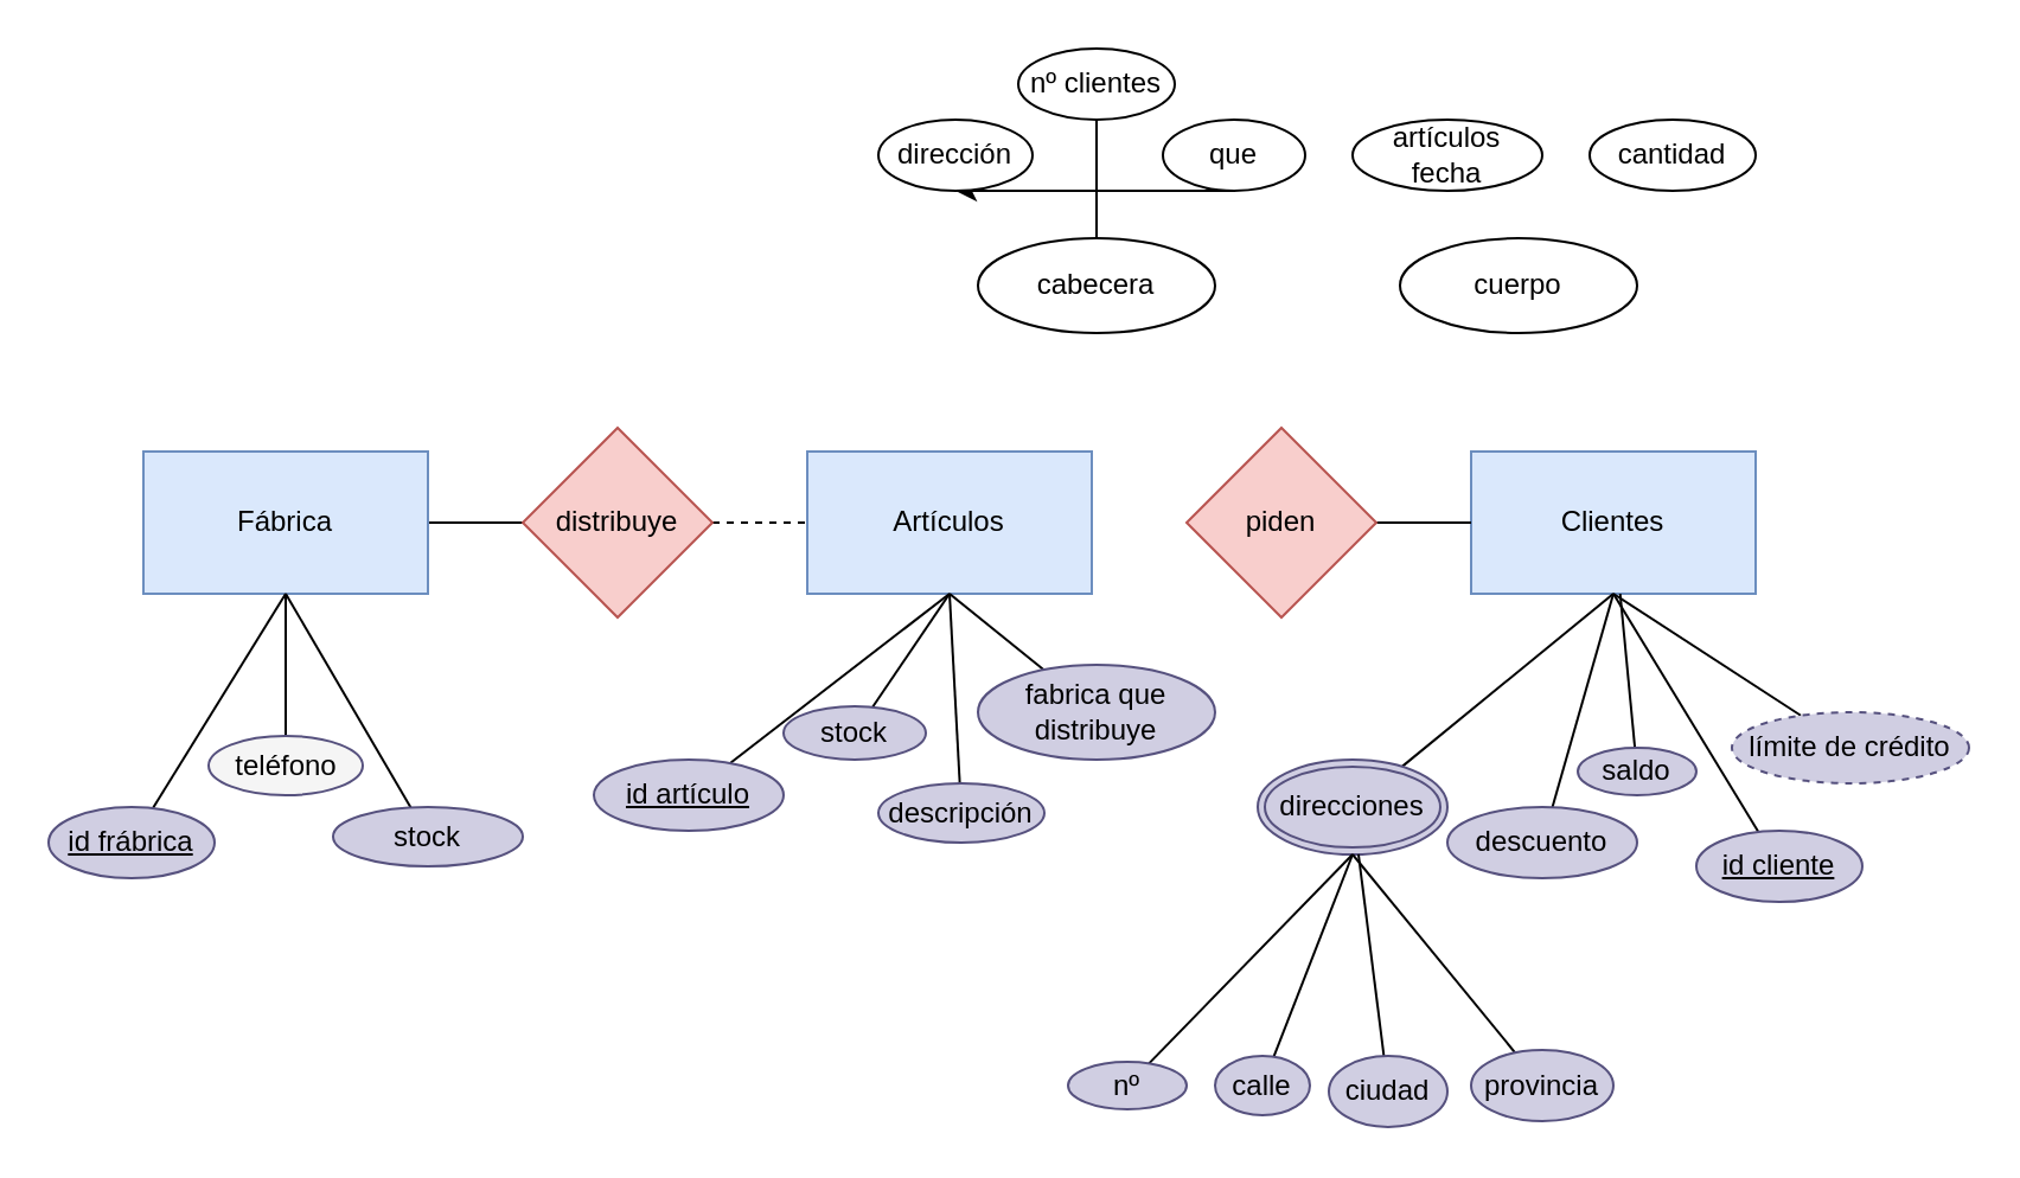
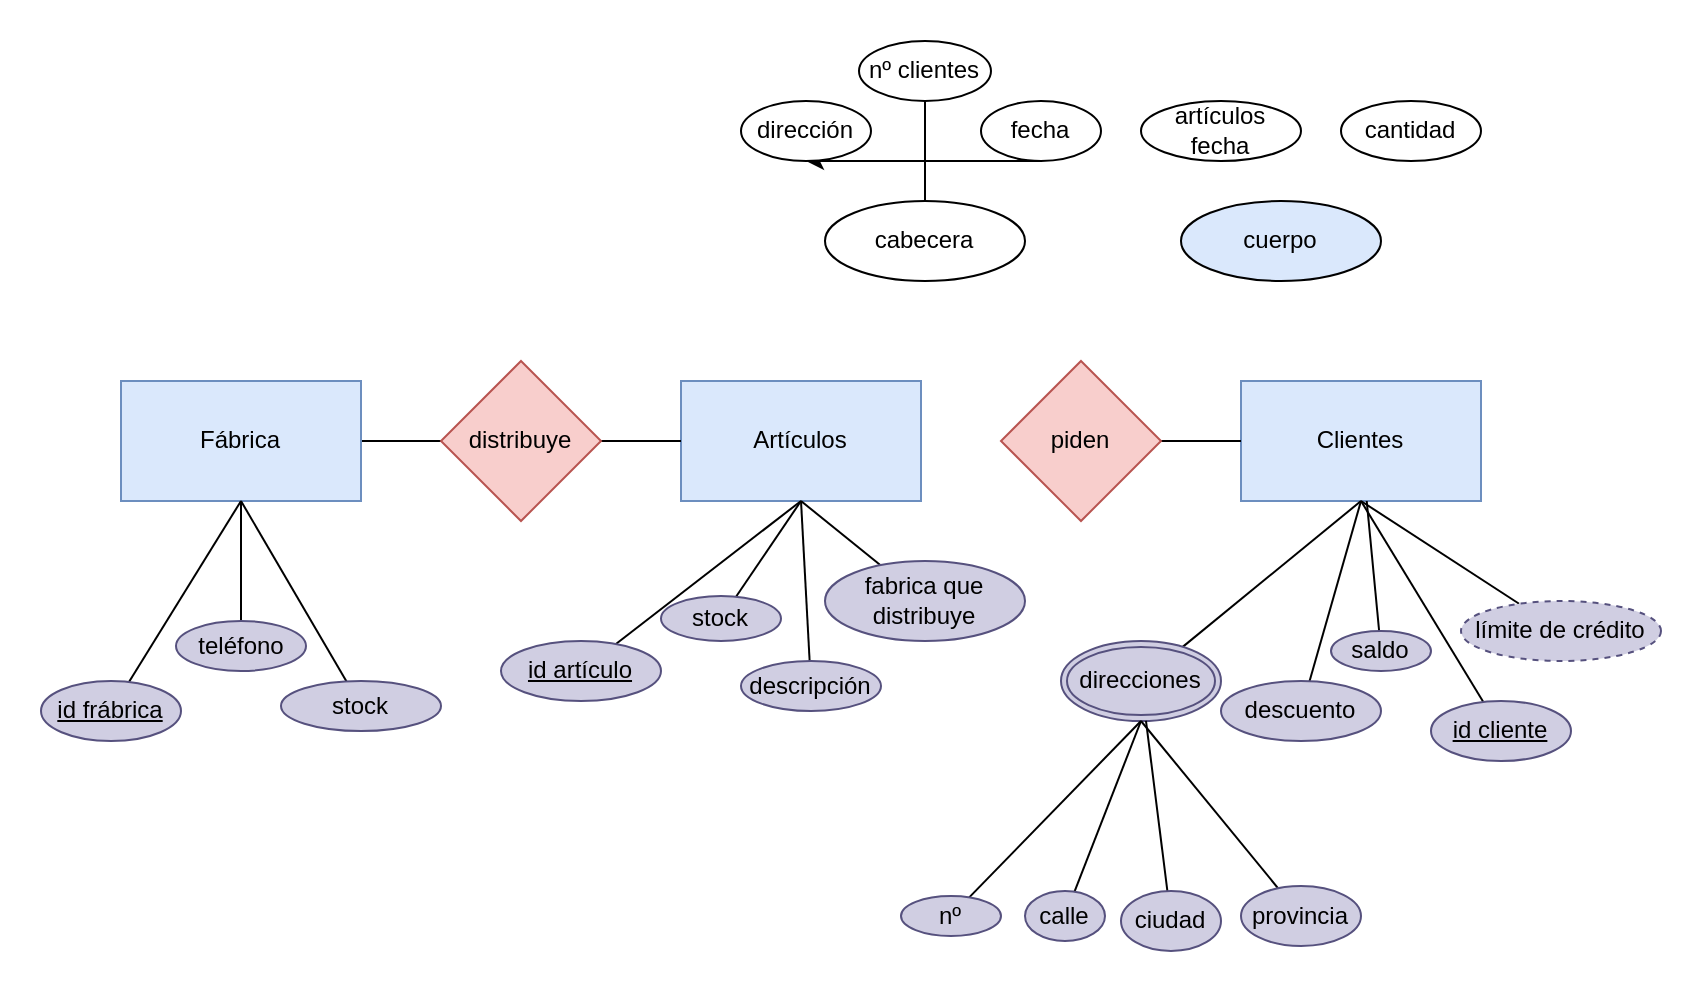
  <mxCell id="0" />
  <mxCell id="1" parent="0" />
  <mxCell id="2" value="Clientes" style="rounded=0;whiteSpace=wrap;html=1;fillColor=#dae8fc;strokeColor=#6c8ebf;" parent="1" vertex="1"><mxGeometry x="620" y="190" width="120" height="60" as="geometry" /></mxCell>
  <mxCell id="3" value="Artículos" style="rounded=0;whiteSpace=wrap;html=1;fillColor=#dae8fc;strokeColor=#6c8ebf;" parent="1" vertex="1"><mxGeometry x="340" y="190" width="120" height="60" as="geometry" /></mxCell>
  <mxCell id="4" style="edgeStyle=orthogonalEdgeStyle;rounded=0;orthogonalLoop=1;jettySize=auto;html=1;endArrow=none;endFill=0;" edge="1" parent="1" source="5" target="8"><mxGeometry relative="1" as="geometry" /></mxCell>
  <mxCell id="5" value="Fábrica" style="rounded=0;whiteSpace=wrap;html=1;fillColor=#dae8fc;strokeColor=#6c8ebf;" parent="1" vertex="1"><mxGeometry x="60" y="190" width="120" height="60" as="geometry" /></mxCell>
  <mxCell id="6" style="edgeStyle=orthogonalEdgeStyle;rounded=0;orthogonalLoop=1;jettySize=auto;html=1;exitX=0.5;exitY=1;exitDx=0;exitDy=0;" parent="1" edge="1"><mxGeometry relative="1" as="geometry"><mxPoint x="424" y="250" as="sourcePoint" /><mxPoint x="424" y="250" as="targetPoint" /></mxGeometry></mxCell>
- <mxCell id="7" style="edgeStyle=orthogonalEdgeStyle;rounded=0;orthogonalLoop=1;jettySize=auto;html=1;endArrow=none;endFill=0;dashed=1;" edge="1" parent="1" source="8" target="3"><mxGeometry relative="1" as="geometry" /></mxCell>
+ <mxCell id="7" style="edgeStyle=orthogonalEdgeStyle;rounded=0;orthogonalLoop=1;jettySize=auto;html=1;endArrow=none;endFill=0;" edge="1" parent="1" source="8" target="3"><mxGeometry relative="1" as="geometry" /></mxCell>
  <mxCell id="8" value="distribuye" style="rhombus;whiteSpace=wrap;html=1;fillColor=#f8cecc;strokeColor=#b85450;" parent="1" vertex="1"><mxGeometry x="220" y="180" width="80" height="80" as="geometry" /></mxCell>
  <mxCell id="9" style="edgeStyle=orthogonalEdgeStyle;rounded=0;orthogonalLoop=1;jettySize=auto;html=1;endArrow=none;endFill=0;" edge="1" parent="1" source="10" target="2"><mxGeometry relative="1" as="geometry" /></mxCell>
  <mxCell id="10" value="piden" style="rhombus;whiteSpace=wrap;html=1;fillColor=#f8cecc;strokeColor=#b85450;" vertex="1" parent="1"><mxGeometry x="500" y="180" width="80" height="80" as="geometry" /></mxCell>
  <mxCell id="11" style="rounded=0;orthogonalLoop=1;jettySize=auto;html=1;entryX=0.5;entryY=1;entryDx=0;entryDy=0;endArrow=none;endFill=0;" edge="1" parent="1" source="12" target="2"><mxGeometry relative="1" as="geometry" /></mxCell>
  <mxCell id="12" value="descuento" style="ellipse;whiteSpace=wrap;html=1;align=center;fillColor=#d0cee2;strokeColor=#56517e;" vertex="1" parent="1"><mxGeometry x="610" y="340" width="80" height="30" as="geometry" /></mxCell>
  <mxCell id="13" style="rounded=0;orthogonalLoop=1;jettySize=auto;html=1;entryX=0.5;entryY=1;entryDx=0;entryDy=0;endArrow=none;endFill=0;" edge="1" parent="1" source="14" target="2"><mxGeometry relative="1" as="geometry" /></mxCell>
  <mxCell id="14" value="id cliente" style="ellipse;whiteSpace=wrap;html=1;align=center;fontStyle=4;fillColor=#d0cee2;strokeColor=#56517e;" vertex="1" parent="1"><mxGeometry x="715" y="350" width="70" height="30" as="geometry" /></mxCell>
  <mxCell id="15" style="rounded=0;orthogonalLoop=1;jettySize=auto;html=1;entryX=0.5;entryY=1;entryDx=0;entryDy=0;endArrow=none;endFill=0;" edge="1" parent="1" source="16" target="2"><mxGeometry relative="1" as="geometry" /></mxCell>
  <mxCell id="16" value="direcciones " style="ellipse;shape=doubleEllipse;margin=3;whiteSpace=wrap;html=1;align=center;fillColor=#d0cee2;strokeColor=#56517e;" vertex="1" parent="1"><mxGeometry x="530" y="320" width="80" height="40" as="geometry" /></mxCell>
  <mxCell id="17" style="rounded=0;orthogonalLoop=1;jettySize=auto;html=1;endArrow=none;endFill=0;" edge="1" parent="1" source="18" target="2"><mxGeometry relative="1" as="geometry" /></mxCell>
  <mxCell id="18" value="saldo" style="ellipse;whiteSpace=wrap;html=1;align=center;fillColor=#d0cee2;strokeColor=#56517e;" vertex="1" parent="1"><mxGeometry x="665" y="315" width="50" height="20" as="geometry" /></mxCell>
  <mxCell id="19" style="rounded=0;orthogonalLoop=1;jettySize=auto;html=1;entryX=0.5;entryY=1;entryDx=0;entryDy=0;endArrow=none;endFill=0;" edge="1" parent="1" source="20" target="3"><mxGeometry relative="1" as="geometry" /></mxCell>
  <mxCell id="20" value="id artículo" style="ellipse;whiteSpace=wrap;html=1;align=center;fontStyle=4;fillColor=#d0cee2;strokeColor=#56517e;" vertex="1" parent="1"><mxGeometry x="250" y="320" width="80" height="30" as="geometry" /></mxCell>
  <mxCell id="21" style="rounded=0;orthogonalLoop=1;jettySize=auto;html=1;endArrow=none;endFill=0;entryX=0.5;entryY=1;entryDx=0;entryDy=0;" edge="1" parent="1" source="22" target="2"><mxGeometry relative="1" as="geometry" /></mxCell>
  <mxCell id="22" value="límite de crédito" style="ellipse;whiteSpace=wrap;html=1;align=center;dashed=1;fillColor=#d0cee2;strokeColor=#56517e;" vertex="1" parent="1"><mxGeometry x="730" y="300" width="100" height="30" as="geometry" /></mxCell>
  <mxCell id="23" style="rounded=0;orthogonalLoop=1;jettySize=auto;html=1;endArrow=none;endFill=0;" edge="1" parent="1" source="24"><mxGeometry relative="1" as="geometry"><mxPoint x="400" y="250" as="targetPoint" /></mxGeometry></mxCell>
  <mxCell id="24" value="descripción" style="ellipse;whiteSpace=wrap;html=1;align=center;fillColor=#d0cee2;strokeColor=#56517e;" vertex="1" parent="1"><mxGeometry x="370" y="330" width="70" height="25" as="geometry" /></mxCell>
  <mxCell id="25" style="rounded=0;orthogonalLoop=1;jettySize=auto;html=1;entryX=0.5;entryY=1;entryDx=0;entryDy=0;endArrow=none;endFill=0;" edge="1" parent="1" source="26" target="3"><mxGeometry relative="1" as="geometry" /></mxCell>
  <mxCell id="26" value="stock" style="ellipse;whiteSpace=wrap;html=1;align=center;fillColor=#d0cee2;strokeColor=#56517e;" vertex="1" parent="1"><mxGeometry x="330" y="297.5" width="60" height="22.5" as="geometry" /></mxCell>
  <mxCell id="27" style="rounded=0;orthogonalLoop=1;jettySize=auto;html=1;entryX=0.5;entryY=1;entryDx=0;entryDy=0;endArrow=none;endFill=0;" edge="1" parent="1" source="28" target="3"><mxGeometry relative="1" as="geometry" /></mxCell>
  <mxCell id="28" value="fabrica que distribuye" style="ellipse;whiteSpace=wrap;html=1;align=center;fillColor=#d0cee2;strokeColor=#56517e;" vertex="1" parent="1"><mxGeometry x="412" y="280" width="100" height="40" as="geometry" /></mxCell>
  <mxCell id="29" style="rounded=0;orthogonalLoop=1;jettySize=auto;html=1;entryX=0.5;entryY=1;entryDx=0;entryDy=0;endArrow=none;endFill=0;" edge="1" parent="1" source="30" target="5"><mxGeometry relative="1" as="geometry" /></mxCell>
  <mxCell id="30" value="id frábrica" style="ellipse;whiteSpace=wrap;html=1;align=center;fontStyle=4;fillColor=#d0cee2;strokeColor=#56517e;" vertex="1" parent="1"><mxGeometry x="20" y="340" width="70" height="30" as="geometry" /></mxCell>
  <mxCell id="31" style="rounded=0;orthogonalLoop=1;jettySize=auto;html=1;entryX=0.5;entryY=1;entryDx=0;entryDy=0;endArrow=none;endFill=0;" edge="1" parent="1" source="32" target="5"><mxGeometry relative="1" as="geometry" /></mxCell>
- <mxCell id="32" value="teléfono" style="ellipse;whiteSpace=wrap;html=1;align=center;fillColor=#f5f5f5;strokeColor=#56517e;" vertex="1" parent="1"><mxGeometry x="87.5" y="310" width="65" height="25" as="geometry" /></mxCell>
+ <mxCell id="32" value="teléfono" style="ellipse;whiteSpace=wrap;html=1;align=center;fillColor=#d0cee2;strokeColor=#56517e;" vertex="1" parent="1"><mxGeometry x="87.5" y="310" width="65" height="25" as="geometry" /></mxCell>
  <mxCell id="33" style="rounded=0;orthogonalLoop=1;jettySize=auto;html=1;entryX=0.5;entryY=1;entryDx=0;entryDy=0;endArrow=none;endFill=0;" edge="1" parent="1" source="34" target="5"><mxGeometry relative="1" as="geometry" /></mxCell>
  <mxCell id="34" value="stock" style="ellipse;whiteSpace=wrap;html=1;align=center;fillColor=#d0cee2;strokeColor=#56517e;" vertex="1" parent="1"><mxGeometry x="140" y="340" width="80" height="25" as="geometry" /></mxCell>
  <mxCell id="35" style="rounded=0;orthogonalLoop=1;jettySize=auto;html=1;endArrow=none;endFill=0;" edge="1" parent="1" source="36"><mxGeometry relative="1" as="geometry"><mxPoint x="570" y="360" as="targetPoint" /></mxGeometry></mxCell>
  <mxCell id="36" value="calle" style="ellipse;whiteSpace=wrap;html=1;align=center;fillColor=#d0cee2;strokeColor=#56517e;" vertex="1" parent="1"><mxGeometry x="512" y="445" width="40" height="25" as="geometry" /></mxCell>
  <mxCell id="37" style="rounded=0;orthogonalLoop=1;jettySize=auto;html=1;endArrow=none;endFill=0;" edge="1" parent="1" source="38" target="16"><mxGeometry relative="1" as="geometry" /></mxCell>
  <mxCell id="38" value="ciudad" style="ellipse;whiteSpace=wrap;html=1;align=center;fillColor=#d0cee2;strokeColor=#56517e;" vertex="1" parent="1"><mxGeometry x="560" y="445" width="50" height="30" as="geometry" /></mxCell>
  <mxCell id="39" style="rounded=0;orthogonalLoop=1;jettySize=auto;html=1;entryX=0.5;entryY=1;entryDx=0;entryDy=0;endArrow=none;endFill=0;" edge="1" parent="1" source="40" target="16"><mxGeometry relative="1" as="geometry" /></mxCell>
  <mxCell id="40" value="provincia" style="ellipse;whiteSpace=wrap;html=1;align=center;fillColor=#d0cee2;strokeColor=#56517e;" vertex="1" parent="1"><mxGeometry x="620" y="442.5" width="60" height="30" as="geometry" /></mxCell>
  <mxCell id="41" style="rounded=0;orthogonalLoop=1;jettySize=auto;html=1;entryX=0.5;entryY=1;entryDx=0;entryDy=0;endArrow=none;endFill=0;" edge="1" parent="1" source="42" target="16"><mxGeometry relative="1" as="geometry" /></mxCell>
  <mxCell id="42" value="nº" style="ellipse;whiteSpace=wrap;html=1;align=center;fillColor=#d0cee2;strokeColor=#56517e;" vertex="1" parent="1"><mxGeometry x="450" y="447.5" width="50" height="20" as="geometry" /></mxCell>
  <mxCell id="43" style="edgeStyle=orthogonalEdgeStyle;rounded=0;orthogonalLoop=1;jettySize=auto;html=1;entryX=0.5;entryY=1;entryDx=0;entryDy=0;endArrow=none;endFill=0;" edge="1" parent="1" source="46" target="48"><mxGeometry relative="1" as="geometry" /></mxCell>
  <mxCell id="44" style="edgeStyle=orthogonalEdgeStyle;rounded=0;orthogonalLoop=1;jettySize=auto;html=1;entryX=0.5;entryY=1;entryDx=0;entryDy=0;endArrow=none;endFill=0;" edge="1" parent="1" source="46" target="50"><mxGeometry relative="1" as="geometry" /></mxCell>
  <mxCell id="45" style="edgeStyle=orthogonalEdgeStyle;rounded=0;orthogonalLoop=1;jettySize=auto;html=1;" edge="1" parent="1" source="46" target="49"><mxGeometry relative="1" as="geometry" /></mxCell>
  <mxCell id="46" value="cabecera" style="ellipse;whiteSpace=wrap;html=1;align=center;" vertex="1" parent="1"><mxGeometry x="412" y="100" width="100" height="40" as="geometry" /></mxCell>
- <mxCell id="47" value="cuerpo" style="ellipse;whiteSpace=wrap;html=1;align=center;" vertex="1" parent="1"><mxGeometry x="590" y="100" width="100" height="40" as="geometry" /></mxCell>
+ <mxCell id="47" value="cuerpo" style="ellipse;whiteSpace=wrap;html=1;align=center;fillColor=#dae8fc;" vertex="1" parent="1"><mxGeometry x="590" y="100" width="100" height="40" as="geometry" /></mxCell>
  <mxCell id="48" value="nº clientes" style="ellipse;whiteSpace=wrap;html=1;align=center;" vertex="1" parent="1"><mxGeometry x="429" y="20" width="66" height="30" as="geometry" /></mxCell>
  <mxCell id="49" value="dirección" style="ellipse;whiteSpace=wrap;html=1;align=center;" vertex="1" parent="1"><mxGeometry x="370" y="50" width="65" height="30" as="geometry" /></mxCell>
- <mxCell id="50" value="que" style="ellipse;whiteSpace=wrap;html=1;align=center;" vertex="1" parent="1"><mxGeometry x="490" y="50" width="60" height="30" as="geometry" /></mxCell>
+ <mxCell id="50" value="fecha" style="ellipse;whiteSpace=wrap;html=1;align=center;" vertex="1" parent="1"><mxGeometry x="490" y="50" width="60" height="30" as="geometry" /></mxCell>
  <mxCell id="51" value="artículos fecha" style="ellipse;whiteSpace=wrap;html=1;align=center;" vertex="1" parent="1"><mxGeometry x="570" y="50" width="80" height="30" as="geometry" /></mxCell>
  <mxCell id="52" value="cantidad" style="ellipse;whiteSpace=wrap;html=1;align=center;" vertex="1" parent="1"><mxGeometry x="670" y="50" width="70" height="30" as="geometry" /></mxCell>
